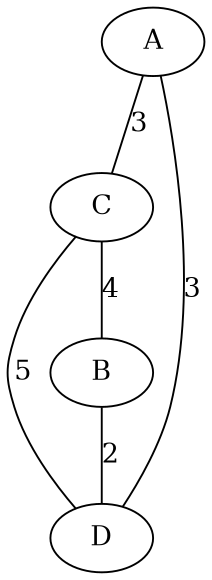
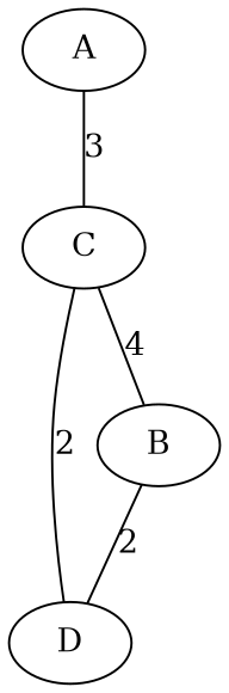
  graph {
    A
    C
    D
    B
    A -- C [label=3]
-   A -- D [label=3]
-   C -- D [label=5]
+   C -- D [label=2]
    C -- B [label=4]
    B -- D [label=2]
  }
